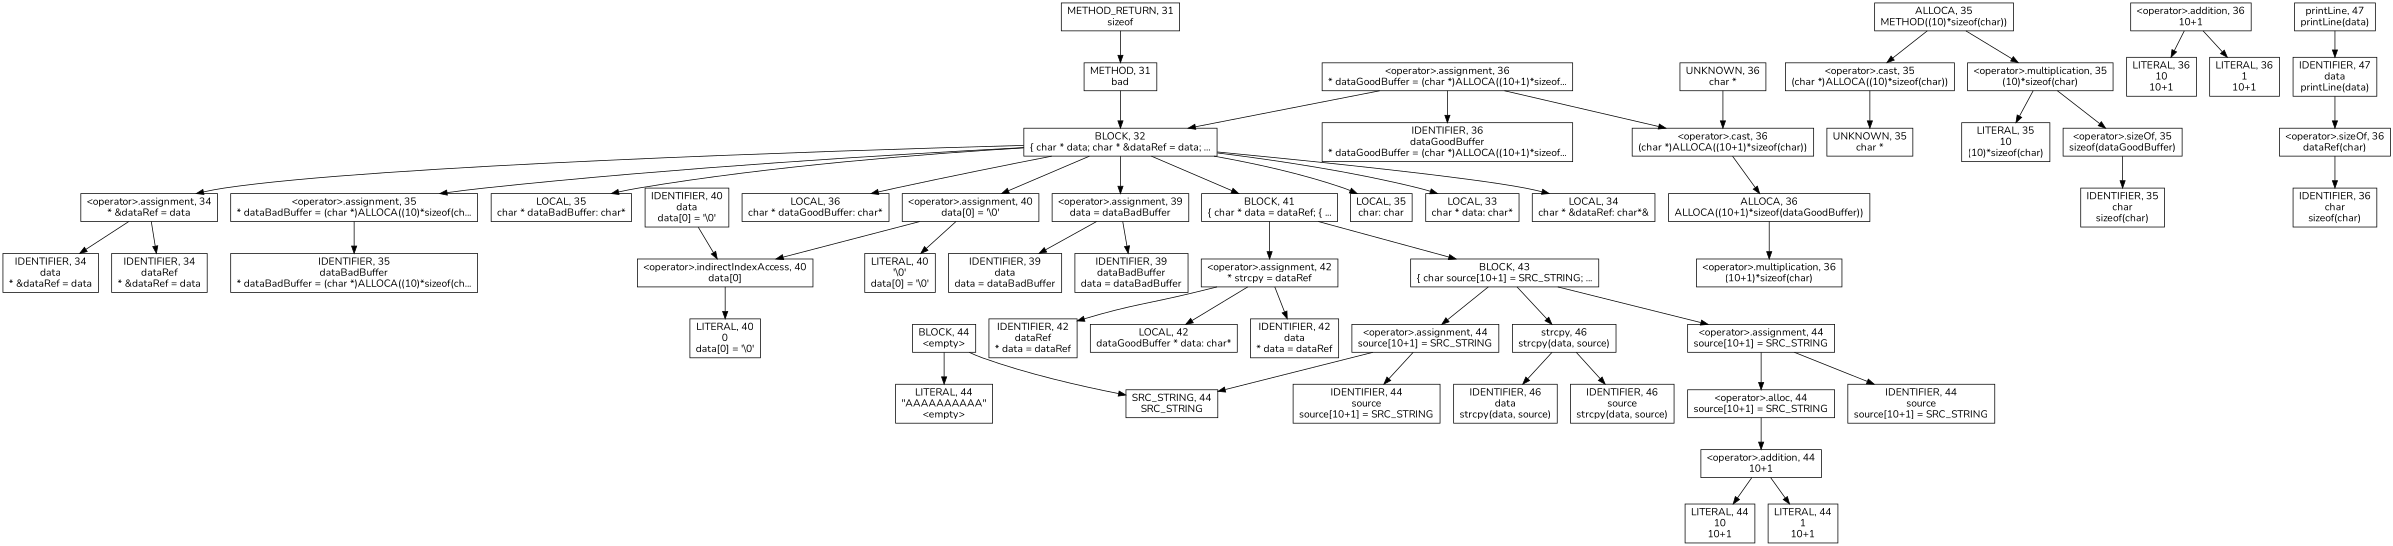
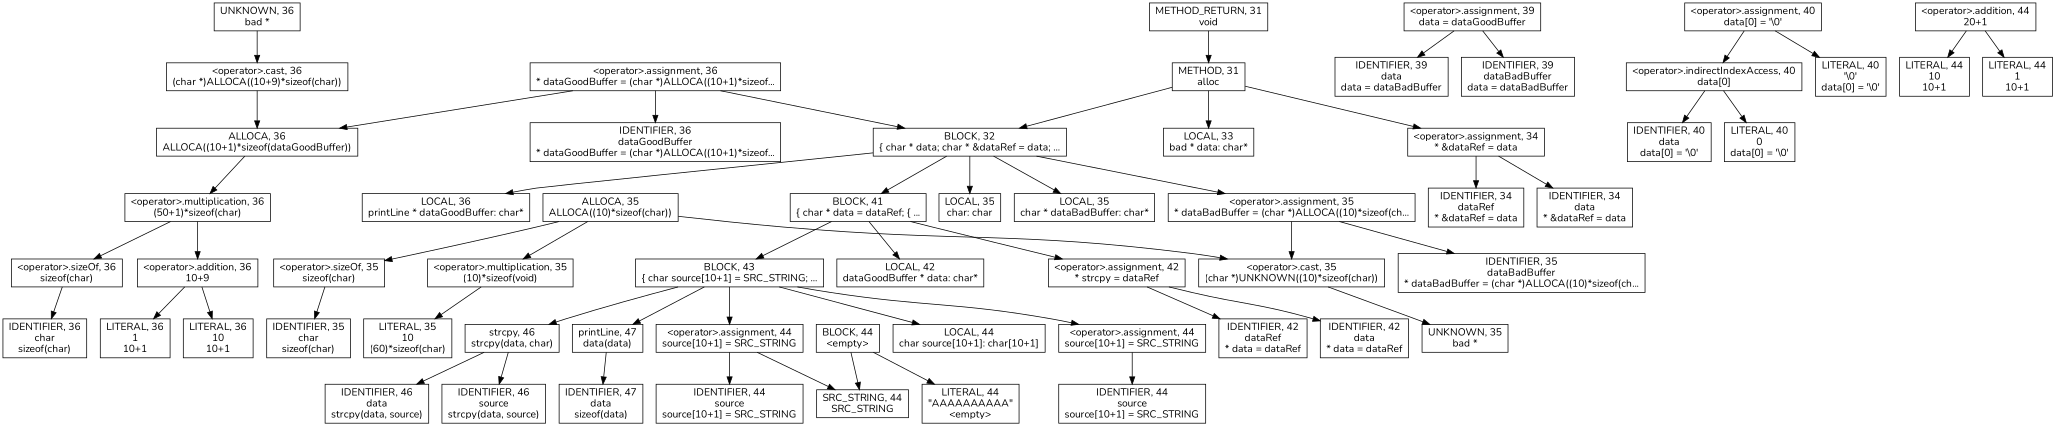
  digraph {
    fontname=Nunito
    node [fontname=Nunito shape=rect]
    edge [fontname=Nunito]
-   n1 [label=<METHOD, 31<BR/>bad>]
+   n1 [label=<METHOD, 31<BR/>alloc>]
    n2 [label=<BLOCK, 32<BR/>{ char * data; char * &amp;dataRef = data; ...>]
-   n3 [label=<LOCAL, 33<BR/>char * data: char*>]
-   n4 [label=<LOCAL, 34<BR/>char * &amp;dataRef: char*&amp;>]
+   n3 [label=<LOCAL, 33<BR/>bad * data: char*>]
    n5 [label=<&lt;operator&gt;.assignment, 34<BR/>* &amp;dataRef = data>]
    n6 [label=<LOCAL, 35<BR/>char * dataBadBuffer: char*>]
    n7 [label=<&lt;operator&gt;.assignment, 35<BR/>* dataBadBuffer = (char *)ALLOCA((10)*sizeof(ch...>]
-   n8 [label=<LOCAL, 36<BR/>char * dataGoodBuffer: char*>]
-   n9 [label=<&lt;operator&gt;.assignment, 39<BR/>data = dataBadBuffer>]
+   n8 [label=<LOCAL, 36<BR/>printLine * dataGoodBuffer: char*>]
+   n9 [label=<&lt;operator&gt;.assignment, 39<BR/>data = dataGoodBuffer>]
    n10 [label=<&lt;operator&gt;.assignment, 40<BR/>data[0] = '\0'>]
    n11 [label=<BLOCK, 41<BR/>{ char * data = dataRef; { ...>]
    n12 [label=<LOCAL, 35<BR/>char: char>]
-   n13 [label=<METHOD_RETURN, 31<BR/>sizeof>]
+   n13 [label=<METHOD_RETURN, 31<BR/>void>]
    n14 [label=<IDENTIFIER, 34<BR/>dataRef<BR/>* &amp;dataRef = data>]
    n15 [label=<IDENTIFIER, 34<BR/>data<BR/>* &amp;dataRef = data>]
    n16 [label=<IDENTIFIER, 35<BR/>dataBadBuffer<BR/>* dataBadBuffer = (char *)ALLOCA((10)*sizeof(ch...>]
-   n17 [label=<&lt;operator&gt;.cast, 35<BR/>(char *)ALLOCA((10)*sizeof(char))>]
+   n17 [label=<&lt;operator&gt;.cast, 35<BR/>(char *)UNKNOWN((10)*sizeof(char))>]
    n18 [label=<&lt;operator&gt;.assignment, 36<BR/>* dataGoodBuffer = (char *)ALLOCA((10+1)*sizeof...>]
    n19 [label=<IDENTIFIER, 36<BR/>dataGoodBuffer<BR/>* dataGoodBuffer = (char *)ALLOCA((10+1)*sizeof...>]
-   n20 [label=<&lt;operator&gt;.cast, 36<BR/>(char *)ALLOCA((10+1)*sizeof(char))>]
+   n20 [label=<&lt;operator&gt;.cast, 36<BR/>(char *)ALLOCA((10+9)*sizeof(char))>]
    n21 [label=<IDENTIFIER, 39<BR/>data<BR/>data = dataBadBuffer>]
    n22 [label=<IDENTIFIER, 39<BR/>dataBadBuffer<BR/>data = dataBadBuffer>]
    n23 [label=<&lt;operator&gt;.indirectIndexAccess, 40<BR/>data[0]>]
    n24 [label=<LITERAL, 40<BR/>'\0'<BR/>data[0] = '\0'>]
    n25 [label=<LOCAL, 42<BR/>dataGoodBuffer * data: char*>]
    n26 [label=<&lt;operator&gt;.assignment, 42<BR/>* strcpy = dataRef>]
    n27 [label=<BLOCK, 43<BR/>{ char source[10+1] = SRC_STRING; ...>]
-   n28 [label=<UNKNOWN, 35<BR/>char *>]
-   n29 [label=<ALLOCA, 35<BR/>METHOD((10)*sizeof(char))>]
-   n30 [label=<&lt;operator&gt;.multiplication, 35<BR/>(10)*sizeof(char)>]
-   n31 [label=<LITERAL, 35<BR/>10<BR/>(10)*sizeof(char)>]
-   n32 [label=<&lt;operator&gt;.sizeOf, 35<BR/>sizeof(dataGoodBuffer)>]
+   n28 [label=<UNKNOWN, 35<BR/>bad *>]
+   n29 [label=<ALLOCA, 35<BR/>ALLOCA((10)*sizeof(char))>]
+   n30 [label=<&lt;operator&gt;.multiplication, 35<BR/>(10)*sizeof(void)>]
+   n31 [label=<LITERAL, 35<BR/>10<BR/>(60)*sizeof(char)>]
+   n32 [label=<&lt;operator&gt;.sizeOf, 35<BR/>sizeof(char)>]
    n33 [label=<IDENTIFIER, 35<BR/>char<BR/>sizeof(char)>]
    n34 [label=<ALLOCA, 36<BR/>ALLOCA((10+1)*sizeof(dataGoodBuffer))>]
-   n35 [label=<UNKNOWN, 36<BR/>char *>]
-   n36 [label=<&lt;operator&gt;.multiplication, 36<BR/>(10+1)*sizeof(char)>]
-   n37 [label=<&lt;operator&gt;.addition, 36<BR/>10+1>]
-   n38 [label=<&lt;operator&gt;.sizeOf, 36<BR/>dataRef(char)>]
+   n35 [label=<UNKNOWN, 36<BR/>bad *>]
+   n36 [label=<&lt;operator&gt;.multiplication, 36<BR/>(50+1)*sizeof(char)>]
+   n37 [label=<&lt;operator&gt;.addition, 36<BR/>10+9>]
+   n38 [label=<&lt;operator&gt;.sizeOf, 36<BR/>sizeof(char)>]
    n39 [label=<LITERAL, 36<BR/>10<BR/>10+1>]
    n40 [label=<LITERAL, 36<BR/>1<BR/>10+1>]
    n41 [label=<IDENTIFIER, 36<BR/>char<BR/>sizeof(char)>]
    n42 [label=<IDENTIFIER, 40<BR/>data<BR/>data[0] = '\0'>]
    n43 [label=<LITERAL, 40<BR/>0<BR/>data[0] = '\0'>]
    n44 [label=<IDENTIFIER, 42<BR/>data<BR/>* data = dataRef>]
    n45 [label=<IDENTIFIER, 42<BR/>dataRef<BR/>* data = dataRef>]
+   n46 [label=<LOCAL, 44<BR/>char source[10+1]: char[10+1]>]
    n47 [label=<&lt;operator&gt;.assignment, 44<BR/>source[10+1] = SRC_STRING>]
    n48 [label=<&lt;operator&gt;.assignment, 44<BR/>source[10+1] = SRC_STRING>]
-   n49 [label=<strcpy, 46<BR/>strcpy(data, source)>]
-   n50 [label=<printLine, 47<BR/>printLine(data)>]
+   n49 [label=<strcpy, 46<BR/>strcpy(data, char)>]
+   n50 [label=<printLine, 47<BR/>data(data)>]
    n51 [label=<IDENTIFIER, 44<BR/>source<BR/>source[10+1] = SRC_STRING>]
-   n52 [label=<&lt;operator&gt;.alloc, 44<BR/>source[10+1] = SRC_STRING>]
    n53 [label=<IDENTIFIER, 44<BR/>source<BR/>source[10+1] = SRC_STRING>]
    n54 [label=<SRC_STRING, 44<BR/>SRC_STRING>]
    n55 [label=<IDENTIFIER, 46<BR/>data<BR/>strcpy(data, source)>]
    n56 [label=<IDENTIFIER, 46<BR/>source<BR/>strcpy(data, source)>]
-   n57 [label=<IDENTIFIER, 47<BR/>data<BR/>printLine(data)>]
-   n58 [label=<&lt;operator&gt;.addition, 44<BR/>10+1>]
+   n57 [label=<IDENTIFIER, 47<BR/>data<BR/>sizeof(data)>]
+   n58 [label=<&lt;operator&gt;.addition, 44<BR/>20+1>]
    n59 [label=<LITERAL, 44<BR/>10<BR/>10+1>]
    n60 [label=<LITERAL, 44<BR/>1<BR/>10+1>]
    n61 [label=<BLOCK, 44<BR/>&lt;empty&gt;>]
    n62 [label=<LITERAL, 44<BR/>&quot;AAAAAAAAAA&quot;<BR/>&lt;empty&gt;>]
    n1 -> n2
-   n2 -> n3
-   n2 -> n4
-   n2 -> n5
+   n1 -> n3
+   n1 -> n5
    n2 -> n6
    n2 -> n7
    n2 -> n8
-   n2 -> n9
-   n2 -> n10
    n2 -> n11
    n2 -> n12
    n5 -> n14
    n5 -> n15
    n7 -> n16
+   n7 -> n17
    n9 -> n21
    n9 -> n22
    n10 -> n23
    n10 -> n24
-   n26 -> n25
+   n11 -> n25
    n11 -> n26
    n11 -> n27
    n13 -> n1
    n17 -> n28
    n18 -> n2
    n18 -> n19
-   n18 -> n20
+   n18 -> n34
    n20 -> n34
-   n42 -> n23
+   n23 -> n42
    n23 -> n43
    n26 -> n44
    n26 -> n45
+   n27 -> n46
    n27 -> n47
    n27 -> n48
    n27 -> n49
+   n27 -> n50
    n29 -> n17
    n29 -> n30
    n30 -> n31
-   n30 -> n32
+   n29 -> n32
    n32 -> n33
    n34 -> n36
    n35 -> n20
-   n57 -> n38
+   n36 -> n37
+   n36 -> n38
    n37 -> n39
    n37 -> n40
    n38 -> n41
    n47 -> n51
-   n47 -> n52
    n48 -> n53
    n48 -> n54
    n49 -> n55
    n49 -> n56
    n50 -> n57
-   n52 -> n58
    n58 -> n59
    n58 -> n60
    n61 -> n54
    n61 -> n62
  }
